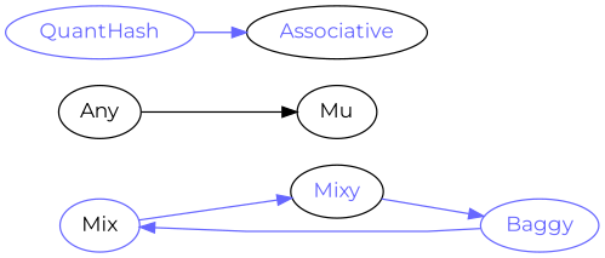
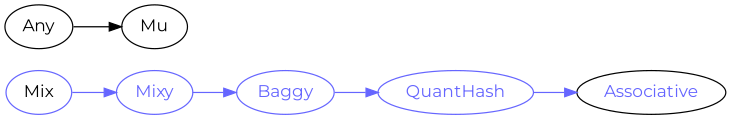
  digraph {
    bgcolor="#FFFFFF"
    fontname=Montserrat
    rankdir=LR
    splines=polyline
    node [color="#6666FF" fontcolor="#6666FF" fontname=Montserrat]
    edge [color="#6666FF" fontname=Montserrat]
    Mix [fontcolor="#000000"]
-   Mixy [color="#000000"]
+   Mixy
    Any [color="#000000" fontcolor="#000000"]
    Mu [color="#000000" fontcolor="#000000"]
    Baggy
    Associative [color="#000000"]
    QuantHash
    Mix -> Mixy
    Mixy -> Baggy
    Any -> Mu [color="#000000"]
-   Baggy -> Mix
+   Baggy -> QuantHash
    QuantHash -> Associative
  }
